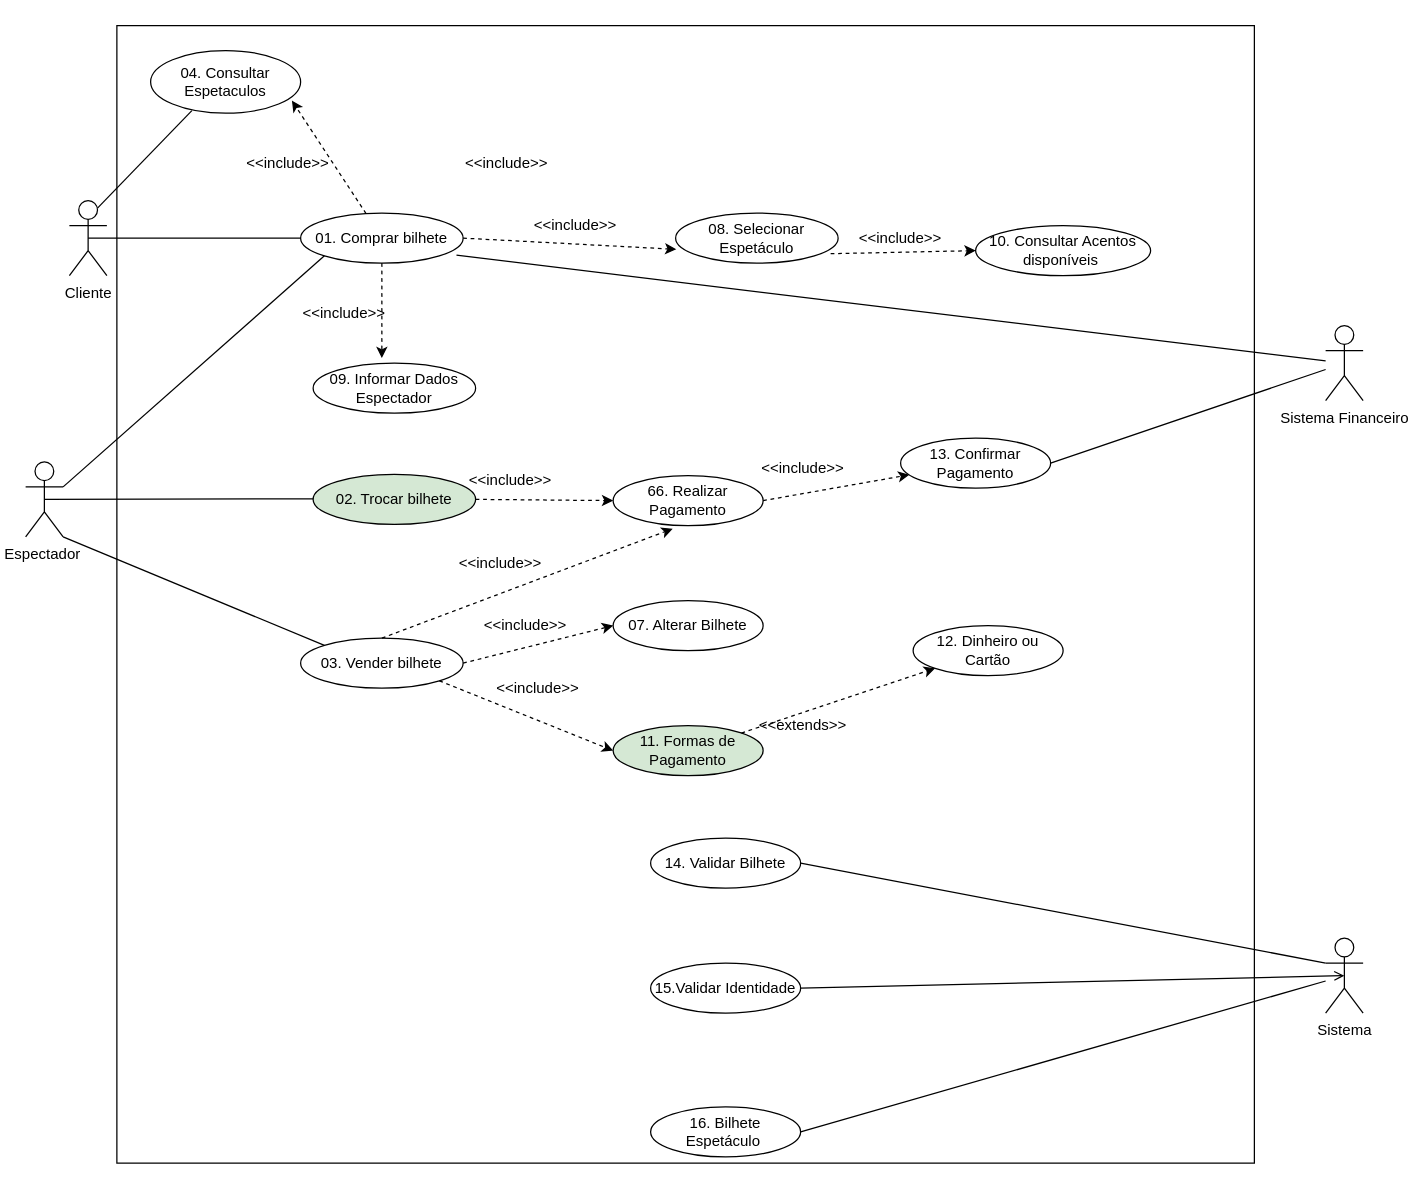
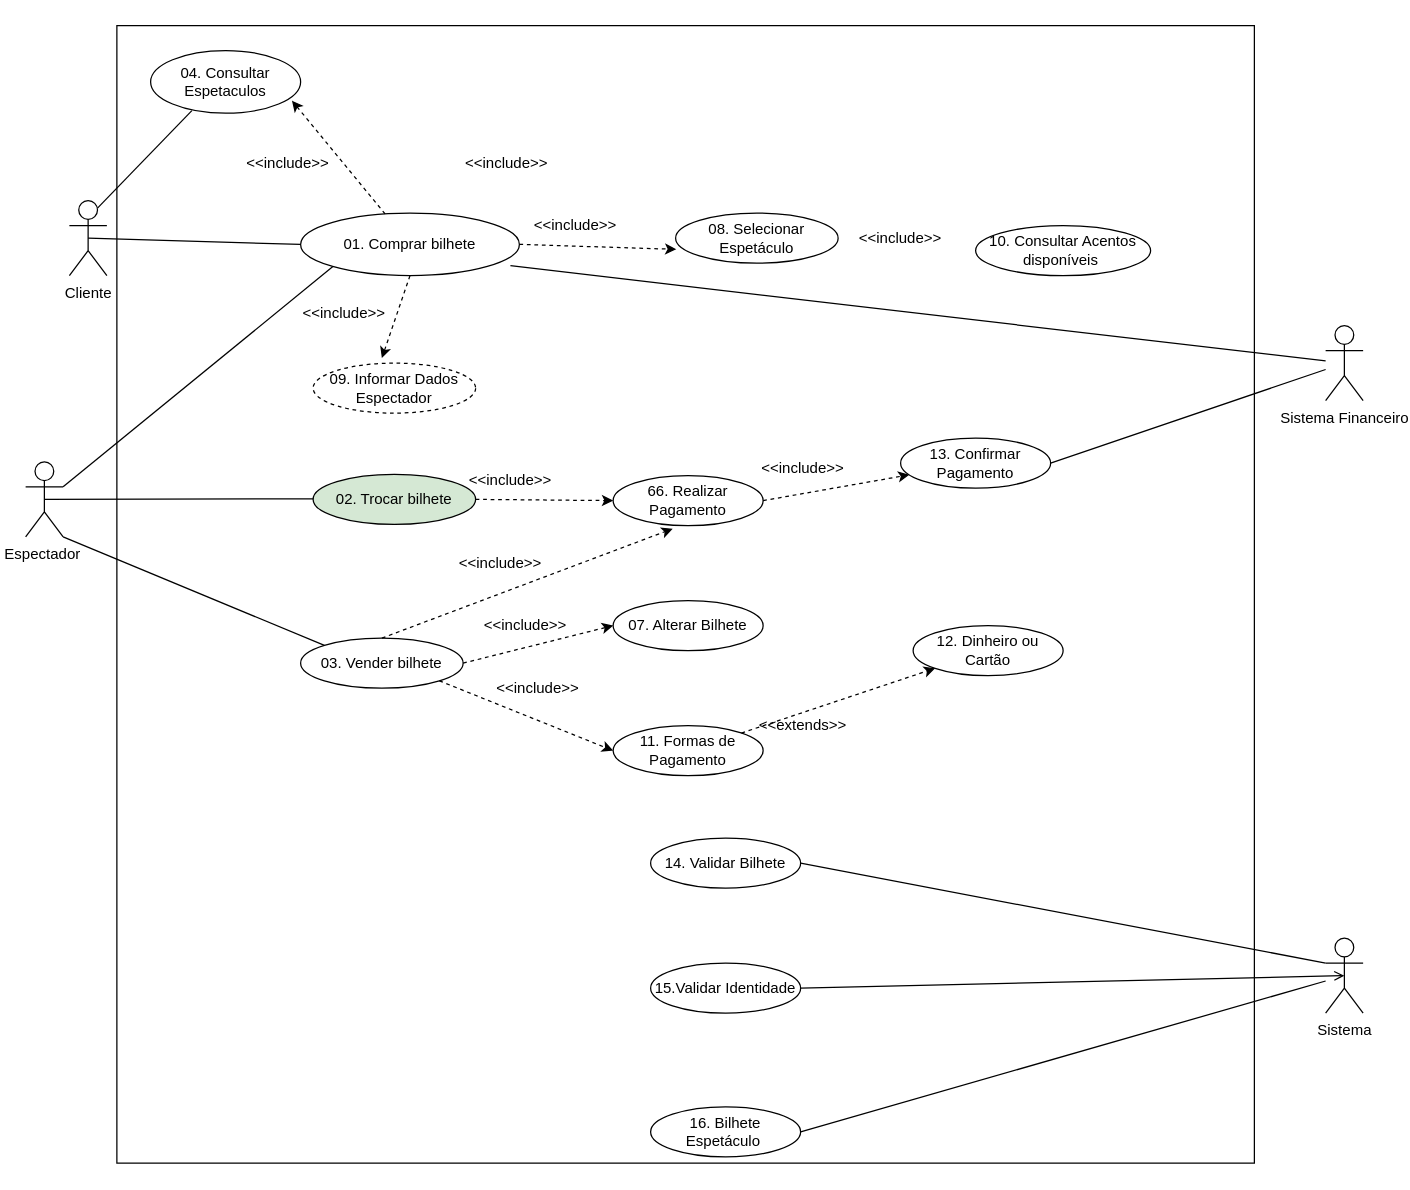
  <mxCell id="0" />
  <mxCell id="1" parent="0" />
  <mxCell id="2" value="" style="whiteSpace=wrap;html=1;aspect=fixed;" vertex="1" parent="1"><mxGeometry x="93" y="20" width="910" height="910" as="geometry" /></mxCell>
  <mxCell id="3" value="Espectador&amp;nbsp;" style="shape=umlActor;verticalLabelPosition=bottom;verticalAlign=top;html=1;outlineConnect=0;" parent="1" vertex="1"><mxGeometry x="20" y="369" width="30" height="60" as="geometry" /></mxCell>
  <mxCell id="4" value="Sistema Financeiro&lt;br&gt;" style="shape=umlActor;verticalLabelPosition=bottom;verticalAlign=top;html=1;outlineConnect=0;" parent="1" vertex="1"><mxGeometry x="1060" y="260" width="30" height="60" as="geometry" /></mxCell>
- <mxCell id="5" value="01. Comprar bilhete" style="ellipse;whiteSpace=wrap;html=1;" parent="1" vertex="1"><mxGeometry x="240" y="170" width="130" height="40" as="geometry" /></mxCell>
+ <mxCell id="5" value="01. Comprar bilhete" style="ellipse;whiteSpace=wrap;html=1;" parent="1" vertex="1"><mxGeometry x="240" y="170" width="175" height="50" as="geometry" /></mxCell>
  <mxCell id="6" value="" style="endArrow=none;html=1;strokeWidth=1;entryX=0;entryY=0.5;entryDx=0;entryDy=0;exitX=0.5;exitY=0.5;exitDx=0;exitDy=0;exitPerimeter=0;" parent="1" source="3" edge="1"><mxGeometry width="50" height="50" relative="1" as="geometry"><mxPoint x="-65" y="398.57" as="sourcePoint" /><mxPoint x="255" y="398.57" as="targetPoint" /></mxGeometry></mxCell>
  <mxCell id="7" value="" style="endArrow=none;html=1;strokeWidth=1;exitX=1;exitY=1;exitDx=0;exitDy=0;exitPerimeter=0;entryX=0;entryY=0;entryDx=0;entryDy=0;" parent="1" source="3" target="19" edge="1"><mxGeometry width="50" height="50" relative="1" as="geometry"><mxPoint x="-67.5" y="406" as="sourcePoint" /><mxPoint x="255" y="520" as="targetPoint" /></mxGeometry></mxCell>
  <mxCell id="8" value="04. Consultar Espetaculos" style="ellipse;whiteSpace=wrap;html=1;" parent="1" vertex="1"><mxGeometry x="120" y="40" width="120" height="50" as="geometry" /></mxCell>
  <mxCell id="9" value="66. Realizar Pagamento" style="ellipse;whiteSpace=wrap;html=1;" parent="1" vertex="1"><mxGeometry x="490" y="380" width="120" height="40" as="geometry" /></mxCell>
- <mxCell id="10" value="11. Formas de Pagamento" style="ellipse;whiteSpace=wrap;html=1;fillColor=#d5e8d4;" parent="1" vertex="1"><mxGeometry x="490" y="580" width="120" height="40" as="geometry" /></mxCell>
+ <mxCell id="10" value="11. Formas de Pagamento" style="ellipse;whiteSpace=wrap;html=1;" parent="1" vertex="1"><mxGeometry x="490" y="580" width="120" height="40" as="geometry" /></mxCell>
  <mxCell id="11" value="07. Alterar Bilhete" style="ellipse;whiteSpace=wrap;html=1;" parent="1" vertex="1"><mxGeometry x="490" y="480" width="120" height="40" as="geometry" /></mxCell>
  <mxCell id="12" value="&amp;lt;&amp;lt;include&amp;gt;&amp;gt;" style="text;html=1;strokeColor=none;fillColor=none;align=center;verticalAlign=middle;whiteSpace=wrap;rounded=0;" parent="1" vertex="1"><mxGeometry x="388" y="374" width="40" height="20" as="geometry" /></mxCell>
  <mxCell id="13" value="&amp;lt;&amp;lt;include&amp;gt;&amp;gt;" style="text;html=1;strokeColor=none;fillColor=none;align=center;verticalAlign=middle;whiteSpace=wrap;rounded=0;rotation=0;" parent="1" vertex="1"><mxGeometry x="385" y="390" width="30" height="120" as="geometry" /></mxCell>
  <mxCell id="14" value="&amp;lt;&amp;lt;include&amp;gt;&amp;gt;" style="text;html=1;strokeColor=none;fillColor=none;align=center;verticalAlign=middle;whiteSpace=wrap;rounded=0;" parent="1" vertex="1"><mxGeometry x="400" y="490" width="40" height="20" as="geometry" /></mxCell>
  <mxCell id="15" value="&amp;lt;&amp;lt;include&amp;gt;&amp;gt;" style="text;html=1;strokeColor=none;fillColor=none;align=center;verticalAlign=middle;whiteSpace=wrap;rounded=0;" parent="1" vertex="1"><mxGeometry x="410" y="540" width="40" height="20" as="geometry" /></mxCell>
  <mxCell id="16" value="&amp;lt;&amp;lt;include&amp;gt;&amp;gt;" style="text;html=1;strokeColor=none;fillColor=none;align=center;verticalAlign=middle;whiteSpace=wrap;rounded=0;" parent="1" vertex="1"><mxGeometry x="210" y="120" width="40" height="20" as="geometry" /></mxCell>
  <mxCell id="17" value="&amp;lt;&amp;lt;include&amp;gt;&amp;gt;" style="text;html=1;strokeColor=none;fillColor=none;align=center;verticalAlign=middle;whiteSpace=wrap;rounded=0;" parent="1" vertex="1"><mxGeometry x="440" y="170" width="40" height="20" as="geometry" /></mxCell>
  <mxCell id="18" value="02. Trocar bilhete" style="ellipse;whiteSpace=wrap;html=1;fillColor=#d5e8d4;" parent="1" vertex="1"><mxGeometry x="250" y="379" width="130" height="40" as="geometry" /></mxCell>
  <mxCell id="19" value="03. Vender bilhete" style="ellipse;whiteSpace=wrap;html=1;" parent="1" vertex="1"><mxGeometry x="240" y="510" width="130" height="40" as="geometry" /></mxCell>
  <mxCell id="20" value="" style="endArrow=classic;html=1;entryX=0.942;entryY=0.8;entryDx=0;entryDy=0;entryPerimeter=0;dashed=1;" parent="1" source="5" target="8" edge="1"><mxGeometry width="50" height="50" relative="1" as="geometry"><mxPoint x="361.701" y="296.089" as="sourcePoint" /><mxPoint x="550.04" y="240" as="targetPoint" /></mxGeometry></mxCell>
  <mxCell id="21" value="" style="endArrow=classic;html=1;exitX=1;exitY=0.5;exitDx=0;exitDy=0;dashed=1;entryX=0;entryY=0.5;entryDx=0;entryDy=0;" parent="1" source="18" target="9" edge="1"><mxGeometry width="50" height="50" relative="1" as="geometry"><mxPoint x="279.054" y="293.336" as="sourcePoint" /><mxPoint x="460" y="400" as="targetPoint" /></mxGeometry></mxCell>
  <mxCell id="22" value="" style="endArrow=classic;html=1;exitX=0.5;exitY=0;exitDx=0;exitDy=0;dashed=1;entryX=0.397;entryY=1.062;entryDx=0;entryDy=0;entryPerimeter=0;" parent="1" source="19" target="9" edge="1"><mxGeometry width="50" height="50" relative="1" as="geometry"><mxPoint x="204" y="470" as="sourcePoint" /><mxPoint x="314" y="471" as="targetPoint" /></mxGeometry></mxCell>
  <mxCell id="23" value="" style="endArrow=classic;html=1;exitX=1;exitY=0.5;exitDx=0;exitDy=0;dashed=1;entryX=0;entryY=0.5;entryDx=0;entryDy=0;" parent="1" source="19" target="11" edge="1"><mxGeometry width="50" height="50" relative="1" as="geometry"><mxPoint x="330" y="510" as="sourcePoint" /><mxPoint x="547.64" y="432.48" as="targetPoint" /></mxGeometry></mxCell>
  <mxCell id="24" value="" style="endArrow=classic;html=1;exitX=1;exitY=1;exitDx=0;exitDy=0;dashed=1;entryX=0;entryY=0.5;entryDx=0;entryDy=0;" parent="1" source="19" target="10" edge="1"><mxGeometry width="50" height="50" relative="1" as="geometry"><mxPoint x="395" y="530" as="sourcePoint" /><mxPoint x="500" y="510" as="targetPoint" /></mxGeometry></mxCell>
  <mxCell id="25" value="Sistema" style="shape=umlActor;verticalLabelPosition=bottom;verticalAlign=top;html=1;outlineConnect=0;" parent="1" vertex="1"><mxGeometry x="1060" y="750" width="30" height="60" as="geometry" /></mxCell>
  <mxCell id="26" value="15.Validar Identidade" style="ellipse;whiteSpace=wrap;html=1;" parent="1" vertex="1"><mxGeometry x="520" y="770" width="120" height="40" as="geometry" /></mxCell>
  <mxCell id="27" value="14. Validar Bilhete" style="ellipse;whiteSpace=wrap;html=1;" parent="1" vertex="1"><mxGeometry x="520" y="670" width="120" height="40" as="geometry" /></mxCell>
  <mxCell id="28" value="16. Bilhete Espetáculo&amp;nbsp;" style="ellipse;whiteSpace=wrap;html=1;" parent="1" vertex="1"><mxGeometry x="520" y="885" width="120" height="40" as="geometry" /></mxCell>
  <mxCell id="29" value="" style="endArrow=none;html=1;entryX=0;entryY=0.333;entryDx=0;entryDy=0;entryPerimeter=0;exitX=1;exitY=0.5;exitDx=0;exitDy=0;strokeWidth=1;" parent="1" source="27" target="25" edge="1"><mxGeometry width="50" height="50" relative="1" as="geometry"><mxPoint x="320" y="740" as="sourcePoint" /><mxPoint x="370" y="690" as="targetPoint" /></mxGeometry></mxCell>
  <mxCell id="30" value="" style="endArrow=open;html=1;exitX=1;exitY=0.5;exitDx=0;exitDy=0;strokeWidth=1;entryX=0.5;entryY=0.5;entryDx=0;entryDy=0;entryPerimeter=0;" parent="1" source="26" target="25" edge="1"><mxGeometry width="50" height="50" relative="1" as="geometry"><mxPoint x="650" y="700" as="sourcePoint" /><mxPoint x="950" y="780" as="targetPoint" /></mxGeometry></mxCell>
  <mxCell id="31" value="" style="endArrow=none;html=1;exitX=1;exitY=0.5;exitDx=0;exitDy=0;strokeWidth=1;" parent="1" source="28" target="25" edge="1"><mxGeometry width="50" height="50" relative="1" as="geometry"><mxPoint x="650" y="800" as="sourcePoint" /><mxPoint x="890" y="770" as="targetPoint" /></mxGeometry></mxCell>
  <mxCell id="32" value="08. Selecionar Espetáculo" style="ellipse;whiteSpace=wrap;html=1;" parent="1" vertex="1"><mxGeometry x="540" y="170" width="130" height="40" as="geometry" /></mxCell>
  <mxCell id="33" value="10. Consultar Acentos disponíveis&amp;nbsp;" style="ellipse;whiteSpace=wrap;html=1;" parent="1" vertex="1"><mxGeometry x="780" y="180" width="140" height="40" as="geometry" /></mxCell>
  <mxCell id="34" value="" style="endArrow=classic;html=1;dashed=1;exitX=1;exitY=0.5;exitDx=0;exitDy=0;entryX=0.004;entryY=0.724;entryDx=0;entryDy=0;entryPerimeter=0;" parent="1" source="5" target="32" edge="1"><mxGeometry width="50" height="50" relative="1" as="geometry"><mxPoint x="145.906" y="373.999" as="sourcePoint" /><mxPoint x="420" y="316" as="targetPoint" /></mxGeometry></mxCell>
  <mxCell id="35" value="&amp;lt;&amp;lt;include&amp;gt;&amp;gt;" style="text;html=1;strokeColor=none;fillColor=none;align=center;verticalAlign=middle;whiteSpace=wrap;rounded=0;" parent="1" vertex="1"><mxGeometry x="385" y="120" width="40" height="20" as="geometry" /></mxCell>
  <mxCell id="36" value="&amp;lt;&amp;lt;include&amp;gt;&amp;gt;" style="text;html=1;strokeColor=none;fillColor=none;align=center;verticalAlign=middle;whiteSpace=wrap;rounded=0;" parent="1" vertex="1"><mxGeometry x="700" y="180" width="40" height="20" as="geometry" /></mxCell>
- <mxCell id="37" value="" style="endArrow=classic;html=1;dashed=1;entryX=0;entryY=0.5;entryDx=0;entryDy=0;exitX=0.954;exitY=0.812;exitDx=0;exitDy=0;exitPerimeter=0;" parent="1" source="32" target="33" edge="1"><mxGeometry width="50" height="50" relative="1" as="geometry"><mxPoint x="540" y="310" as="sourcePoint" /><mxPoint x="430" y="326" as="targetPoint" /></mxGeometry></mxCell>
  <mxCell id="38" value="" style="endArrow=none;html=1;strokeWidth=1;entryX=0;entryY=1;entryDx=0;entryDy=0;exitX=1;exitY=0.333;exitDx=0;exitDy=0;exitPerimeter=0;" parent="1" source="3" target="5" edge="1"><mxGeometry width="50" height="50" relative="1" as="geometry"><mxPoint x="-177.5" y="380" as="sourcePoint" /><mxPoint x="240" y="210" as="targetPoint" /></mxGeometry></mxCell>
  <mxCell id="39" value="" style="endArrow=none;html=1;strokeWidth=1;entryX=0.959;entryY=0.841;entryDx=0;entryDy=0;entryPerimeter=0;" parent="1" source="4" target="5" edge="1"><mxGeometry width="50" height="50" relative="1" as="geometry"><mxPoint x="-167.5" y="390" as="sourcePoint" /><mxPoint x="250" y="220" as="targetPoint" /></mxGeometry></mxCell>
  <mxCell id="40" value="12. Dinheiro ou Cartão" style="ellipse;whiteSpace=wrap;html=1;" parent="1" vertex="1"><mxGeometry x="730" y="500" width="120" height="40" as="geometry" /></mxCell>
  <mxCell id="41" value="" style="endArrow=classic;html=1;dashed=1;entryX=0;entryY=1;entryDx=0;entryDy=0;" parent="1" source="10" target="40" edge="1"><mxGeometry width="50" height="50" relative="1" as="geometry"><mxPoint x="620" y="600" as="sourcePoint" /><mxPoint x="547.64" y="432.48" as="targetPoint" /></mxGeometry></mxCell>
  <mxCell id="42" value="&amp;lt;&amp;lt;extends&amp;gt;&amp;gt;" style="text;html=1;strokeColor=none;fillColor=none;align=center;verticalAlign=middle;whiteSpace=wrap;rounded=0;" parent="1" vertex="1"><mxGeometry x="622" y="570" width="40" height="20" as="geometry" /></mxCell>
- <mxCell id="43" value="09. Informar Dados Espectador" style="ellipse;whiteSpace=wrap;html=1;" parent="1" vertex="1"><mxGeometry x="250" y="290" width="130" height="40" as="geometry" /></mxCell>
+ <mxCell id="43" value="09. Informar Dados Espectador" style="ellipse;whiteSpace=wrap;html=1;dashed=1;" parent="1" vertex="1"><mxGeometry x="250" y="290" width="130" height="40" as="geometry" /></mxCell>
  <mxCell id="44" value="" style="endArrow=classic;html=1;entryX=0.423;entryY=-0.1;entryDx=0;entryDy=0;entryPerimeter=0;dashed=1;exitX=0.5;exitY=1;exitDx=0;exitDy=0;" parent="1" source="5" target="43" edge="1"><mxGeometry width="50" height="50" relative="1" as="geometry"><mxPoint x="291" y="230" as="sourcePoint" /><mxPoint x="153.04" y="120" as="targetPoint" /></mxGeometry></mxCell>
  <mxCell id="45" value="&amp;lt;&amp;lt;include&amp;gt;&amp;gt;" style="text;html=1;strokeColor=none;fillColor=none;align=center;verticalAlign=middle;whiteSpace=wrap;rounded=0;" parent="1" vertex="1"><mxGeometry x="255" y="240" width="40" height="20" as="geometry" /></mxCell>
  <mxCell id="46" value="13. Confirmar Pagamento" style="ellipse;whiteSpace=wrap;html=1;" parent="1" vertex="1"><mxGeometry x="720" y="350" width="120" height="40" as="geometry" /></mxCell>
  <mxCell id="47" value="" style="endArrow=none;html=1;strokeWidth=1;entryX=1;entryY=0.5;entryDx=0;entryDy=0;" parent="1" source="4" target="46" edge="1"><mxGeometry width="50" height="50" relative="1" as="geometry"><mxPoint x="1026" y="351.291" as="sourcePoint" /><mxPoint x="374.67" y="233.64" as="targetPoint" /></mxGeometry></mxCell>
  <mxCell id="48" value="" style="endArrow=classic;html=1;exitX=1;exitY=0.5;exitDx=0;exitDy=0;dashed=1;" parent="1" source="9" target="46" edge="1"><mxGeometry width="50" height="50" relative="1" as="geometry"><mxPoint x="330" y="510" as="sourcePoint" /><mxPoint x="547.64" y="432.48" as="targetPoint" /></mxGeometry></mxCell>
  <mxCell id="49" value="&amp;lt;&amp;lt;include&amp;gt;&amp;gt;" style="text;html=1;strokeColor=none;fillColor=none;align=center;verticalAlign=middle;whiteSpace=wrap;rounded=0;rotation=0;" parent="1" vertex="1"><mxGeometry x="627" y="314" width="30" height="120" as="geometry" /></mxCell>
  <mxCell id="50" value="Cliente" style="shape=umlActor;verticalLabelPosition=bottom;verticalAlign=top;html=1;outlineConnect=0;" parent="1" vertex="1"><mxGeometry x="55" y="160" width="30" height="60" as="geometry" /></mxCell>
  <mxCell id="51" value="" style="endArrow=none;html=1;strokeWidth=1;entryX=0.275;entryY=0.96;entryDx=0;entryDy=0;entryPerimeter=0;exitX=0.75;exitY=0.1;exitDx=0;exitDy=0;exitPerimeter=0;" parent="1" source="50" target="8" edge="1"><mxGeometry width="50" height="50" relative="1" as="geometry"><mxPoint x="-20" y="220" as="sourcePoint" /><mxPoint x="30" y="170" as="targetPoint" /></mxGeometry></mxCell>
  <mxCell id="52" value="" style="endArrow=none;html=1;strokeColor=#000000;strokeWidth=1;entryX=0;entryY=0.5;entryDx=0;entryDy=0;exitX=0.5;exitY=0.5;exitDx=0;exitDy=0;exitPerimeter=0;" parent="1" source="50" target="5" edge="1"><mxGeometry width="50" height="50" relative="1" as="geometry"><mxPoint x="0" y="230" as="sourcePoint" /><mxPoint x="50" y="180" as="targetPoint" /></mxGeometry></mxCell>
